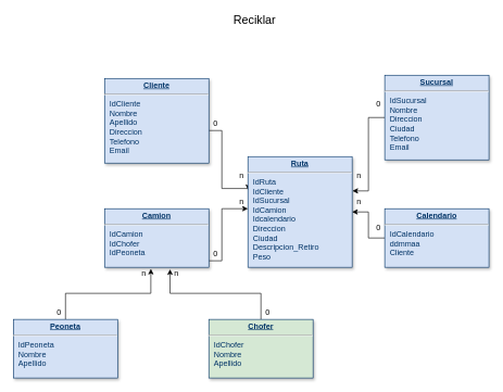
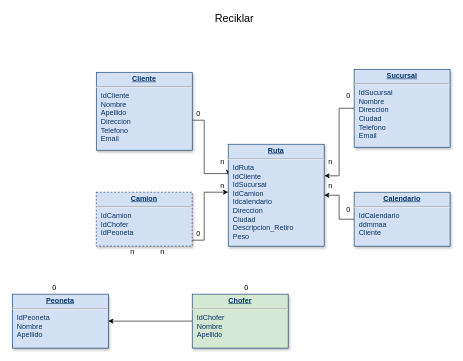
  <mxCell id="0" />
  <mxCell id="1" parent="0" />
  <mxCell id="2" style="edgeStyle=orthogonalEdgeStyle;rounded=0;orthogonalLoop=1;jettySize=auto;html=1;entryX=0.003;entryY=0.303;entryDx=0;entryDy=0;entryPerimeter=0;" parent="1" source="3" target="6" edge="1"><mxGeometry relative="1" as="geometry"><Array as="points"><mxPoint x="340" y="200" /><mxPoint x="340" y="289" /></Array></mxGeometry></mxCell>
  <mxCell id="3" value="&lt;p style=&quot;margin: 0px ; margin-top: 4px ; text-align: center ; text-decoration: underline&quot;&gt;&lt;b&gt;Cliente&lt;/b&gt;&lt;/p&gt;&lt;hr&gt;&lt;p style=&quot;margin: 0px ; margin-left: 8px&quot;&gt;IdCliente&lt;/p&gt;&lt;p style=&quot;margin: 0px ; margin-left: 8px&quot;&gt;Nombre&lt;/p&gt;&lt;p style=&quot;margin: 0px ; margin-left: 8px&quot;&gt;Apellido&lt;/p&gt;&lt;p style=&quot;margin: 0px ; margin-left: 8px&quot;&gt;Direccion&lt;/p&gt;&lt;p style=&quot;margin: 0px ; margin-left: 8px&quot;&gt;Telefono&lt;/p&gt;&lt;p style=&quot;margin: 0px ; margin-left: 8px&quot;&gt;Email&lt;/p&gt;&lt;p style=&quot;margin: 0px ; margin-left: 8px&quot;&gt;&lt;br&gt;&lt;/p&gt;&lt;p style=&quot;margin: 0px ; margin-left: 8px&quot;&gt;&lt;br&gt;&lt;/p&gt;" style="verticalAlign=top;align=left;overflow=fill;fontSize=12;fontFamily=Helvetica;html=1;strokeColor=#003366;shadow=1;fillColor=#D4E1F5;fontColor=#003366" parent="1" vertex="1"><mxGeometry x="160" y="120" width="160" height="130" as="geometry" /></mxCell>
  <mxCell id="4" style="edgeStyle=orthogonalEdgeStyle;rounded=0;orthogonalLoop=1;jettySize=auto;html=1;entryX=1.003;entryY=0.31;entryDx=0;entryDy=0;entryPerimeter=0;" parent="1" source="5" target="6" edge="1"><mxGeometry relative="1" as="geometry" /></mxCell>
  <mxCell id="5" value="&lt;p style=&quot;margin: 0px ; margin-top: 4px ; text-align: center ; text-decoration: underline&quot;&gt;&lt;b&gt;Sucursal&lt;/b&gt;&lt;/p&gt;&lt;hr&gt;&lt;p style=&quot;margin: 0px ; margin-left: 8px&quot;&gt;IdSucursal&lt;/p&gt;&lt;p style=&quot;margin: 0px ; margin-left: 8px&quot;&gt;&lt;span&gt;Nombre&lt;/span&gt;&lt;br&gt;&lt;/p&gt;&lt;p style=&quot;margin: 0px ; margin-left: 8px&quot;&gt;Direccion&lt;/p&gt;&lt;p style=&quot;margin: 0px ; margin-left: 8px&quot;&gt;&lt;span&gt;Ciudad&lt;/span&gt;&lt;/p&gt;&lt;p style=&quot;margin: 0px ; margin-left: 8px&quot;&gt;&lt;span&gt;Telefono&lt;/span&gt;&lt;/p&gt;&lt;p style=&quot;margin: 0px ; margin-left: 8px&quot;&gt;Email&lt;/p&gt;&lt;p style=&quot;margin: 0px ; margin-left: 8px&quot;&gt;&lt;br&gt;&lt;/p&gt;" style="verticalAlign=top;align=left;overflow=fill;fontSize=12;fontFamily=Helvetica;html=1;strokeColor=#003366;shadow=1;fillColor=#D4E1F5;fontColor=#003366" parent="1" vertex="1"><mxGeometry x="590" y="115" width="160" height="130" as="geometry" /></mxCell>
  <mxCell id="6" value="&lt;p style=&quot;margin: 0px ; margin-top: 4px ; text-align: center ; text-decoration: underline&quot;&gt;&lt;b&gt;Ruta&lt;/b&gt;&lt;/p&gt;&lt;hr&gt;&lt;p style=&quot;margin: 0px ; margin-left: 8px&quot;&gt;IdRuta&lt;/p&gt;&lt;p style=&quot;margin: 0px ; margin-left: 8px&quot;&gt;IdCliente&lt;/p&gt;&lt;p style=&quot;margin: 0px ; margin-left: 8px&quot;&gt;IdSucursal&lt;/p&gt;&lt;p style=&quot;margin: 0px ; margin-left: 8px&quot;&gt;IdCamion&lt;/p&gt;&lt;p style=&quot;margin: 0px ; margin-left: 8px&quot;&gt;Idcalendario&lt;/p&gt;&lt;p style=&quot;margin: 0px ; margin-left: 8px&quot;&gt;Direccion&lt;/p&gt;&lt;p style=&quot;margin: 0px ; margin-left: 8px&quot;&gt;Ciudad&lt;/p&gt;&lt;p style=&quot;margin: 0px ; margin-left: 8px&quot;&gt;Descripcion_Retiro&lt;/p&gt;&lt;p style=&quot;margin: 0px ; margin-left: 8px&quot;&gt;Peso&lt;/p&gt;" style="verticalAlign=top;align=left;overflow=fill;fontSize=12;fontFamily=Helvetica;html=1;strokeColor=#003366;shadow=1;fillColor=#D4E1F5;fontColor=#003366" parent="1" vertex="1"><mxGeometry x="380" y="240" width="160" height="170" as="geometry" /></mxCell>
  <mxCell id="7" value="" style="edgeStyle=orthogonalEdgeStyle;rounded=0;orthogonalLoop=1;jettySize=auto;html=1;" parent="1" source="8" target="6" edge="1"><mxGeometry relative="1" as="geometry"><Array as="points"><mxPoint x="340" y="400" /><mxPoint x="340" y="320" /></Array></mxGeometry></mxCell>
- <mxCell id="8" value="&lt;p style=&quot;margin: 0px ; margin-top: 4px ; text-align: center ; text-decoration: underline&quot;&gt;&lt;b&gt;Camion&lt;/b&gt;&lt;/p&gt;&lt;hr&gt;&lt;p style=&quot;margin: 0px ; margin-left: 8px&quot;&gt;IdCamion&lt;/p&gt;&lt;p style=&quot;margin: 0px ; margin-left: 8px&quot;&gt;IdChofer&lt;/p&gt;&lt;p style=&quot;margin: 0px ; margin-left: 8px&quot;&gt;IdPeoneta&lt;/p&gt;&lt;p style=&quot;margin: 0px ; margin-left: 8px&quot;&gt;&lt;br&gt;&lt;/p&gt;&lt;p style=&quot;margin: 0px ; margin-left: 8px&quot;&gt;&lt;br&gt;&lt;/p&gt;&lt;p style=&quot;margin: 0px ; margin-left: 8px&quot;&gt;&lt;br&gt;&lt;/p&gt;&lt;p style=&quot;margin: 0px ; margin-left: 8px&quot;&gt;&lt;br&gt;&lt;/p&gt;" style="verticalAlign=top;align=left;overflow=fill;fontSize=12;fontFamily=Helvetica;html=1;strokeColor=#003366;shadow=1;fillColor=#D4E1F5;fontColor=#003366" parent="1" vertex="1"><mxGeometry x="160" y="320" width="160" height="90" as="geometry" /></mxCell>
- <mxCell id="9" style="edgeStyle=orthogonalEdgeStyle;rounded=0;orthogonalLoop=1;jettySize=auto;html=1;entryX=0.628;entryY=1.034;entryDx=0;entryDy=0;entryPerimeter=0;" parent="1" source="10" target="8" edge="1"><mxGeometry relative="1" as="geometry" /></mxCell>
+ <mxCell id="8" value="&lt;p style=&quot;margin: 0px ; margin-top: 4px ; text-align: center ; text-decoration: underline&quot;&gt;&lt;b&gt;Camion&lt;/b&gt;&lt;/p&gt;&lt;hr&gt;&lt;p style=&quot;margin: 0px ; margin-left: 8px&quot;&gt;IdCamion&lt;/p&gt;&lt;p style=&quot;margin: 0px ; margin-left: 8px&quot;&gt;IdChofer&lt;/p&gt;&lt;p style=&quot;margin: 0px ; margin-left: 8px&quot;&gt;IdPeoneta&lt;/p&gt;&lt;p style=&quot;margin: 0px ; margin-left: 8px&quot;&gt;&lt;br&gt;&lt;/p&gt;&lt;p style=&quot;margin: 0px ; margin-left: 8px&quot;&gt;&lt;br&gt;&lt;/p&gt;&lt;p style=&quot;margin: 0px ; margin-left: 8px&quot;&gt;&lt;br&gt;&lt;/p&gt;&lt;p style=&quot;margin: 0px ; margin-left: 8px&quot;&gt;&lt;br&gt;&lt;/p&gt;" style="verticalAlign=top;align=left;overflow=fill;fontSize=12;fontFamily=Helvetica;html=1;strokeColor=#003366;shadow=1;fillColor=#D4E1F5;fontColor=#003366;dashed=1;" parent="1" vertex="1"><mxGeometry x="160" y="320" width="160" height="90" as="geometry" /></mxCell>
+ <mxCell id="9" style="edgeStyle=orthogonalEdgeStyle;rounded=0;orthogonalLoop=1;jettySize=auto;html=1;" parent="1" source="10" target="12" edge="1"><mxGeometry relative="1" as="geometry" /></mxCell>
  <mxCell id="10" value="&lt;p style=&quot;margin: 0px ; margin-top: 4px ; text-align: center ; text-decoration: underline&quot;&gt;&lt;b&gt;Chofer&lt;/b&gt;&lt;/p&gt;&lt;hr&gt;&lt;p style=&quot;margin: 0px ; margin-left: 8px&quot;&gt;IdChofer&lt;/p&gt;&lt;p style=&quot;margin: 0px ; margin-left: 8px&quot;&gt;Nombre&lt;/p&gt;&lt;p style=&quot;margin: 0px ; margin-left: 8px&quot;&gt;Apellido&lt;/p&gt;&lt;p style=&quot;margin: 0px ; margin-left: 8px&quot;&gt;&lt;br&gt;&lt;/p&gt;&lt;p style=&quot;margin: 0px ; margin-left: 8px&quot;&gt;&lt;br&gt;&lt;/p&gt;&lt;p style=&quot;margin: 0px ; margin-left: 8px&quot;&gt;&lt;br&gt;&lt;/p&gt;&lt;p style=&quot;margin: 0px ; margin-left: 8px&quot;&gt;&lt;br&gt;&lt;/p&gt;&lt;p style=&quot;margin: 0px ; margin-left: 8px&quot;&gt;&lt;br&gt;&lt;/p&gt;" style="verticalAlign=top;align=left;overflow=fill;fontSize=12;fontFamily=Helvetica;html=1;strokeColor=#003366;shadow=1;fillColor=#d5e8d4;fontColor=#003366;" parent="1" vertex="1"><mxGeometry x="320" y="490" width="160" height="90" as="geometry" /></mxCell>
- <mxCell id="11" style="edgeStyle=orthogonalEdgeStyle;rounded=0;orthogonalLoop=1;jettySize=auto;html=1;entryX=0.444;entryY=1.026;entryDx=0;entryDy=0;entryPerimeter=0;" parent="1" source="12" target="8" edge="1"><mxGeometry relative="1" as="geometry" /></mxCell>
  <mxCell id="12" value="&lt;p style=&quot;margin: 0px ; margin-top: 4px ; text-align: center ; text-decoration: underline&quot;&gt;&lt;b&gt;Peoneta&lt;/b&gt;&lt;/p&gt;&lt;hr&gt;&lt;p style=&quot;margin: 0px ; margin-left: 8px&quot;&gt;IdPeoneta&lt;/p&gt;&lt;p style=&quot;margin: 0px ; margin-left: 8px&quot;&gt;Nombre&lt;/p&gt;&lt;p style=&quot;margin: 0px ; margin-left: 8px&quot;&gt;Apellido&lt;/p&gt;&lt;p style=&quot;margin: 0px ; margin-left: 8px&quot;&gt;&lt;br&gt;&lt;/p&gt;&lt;p style=&quot;margin: 0px ; margin-left: 8px&quot;&gt;&lt;br&gt;&lt;/p&gt;&lt;p style=&quot;margin: 0px ; margin-left: 8px&quot;&gt;&lt;br&gt;&lt;/p&gt;&lt;p style=&quot;margin: 0px ; margin-left: 8px&quot;&gt;&lt;br&gt;&lt;/p&gt;" style="verticalAlign=top;align=left;overflow=fill;fontSize=12;fontFamily=Helvetica;html=1;strokeColor=#003366;shadow=1;fillColor=#D4E1F5;fontColor=#003366" parent="1" vertex="1"><mxGeometry x="20" y="490" width="160" height="90" as="geometry" /></mxCell>
  <mxCell id="13" style="edgeStyle=orthogonalEdgeStyle;rounded=0;orthogonalLoop=1;jettySize=auto;html=1;entryX=1;entryY=0.5;entryDx=0;entryDy=0;" parent="1" source="14" target="6" edge="1"><mxGeometry relative="1" as="geometry" /></mxCell>
  <mxCell id="14" value="&lt;p style=&quot;margin: 0px ; margin-top: 4px ; text-align: center ; text-decoration: underline&quot;&gt;&lt;b&gt;Calendario&lt;/b&gt;&lt;/p&gt;&lt;hr&gt;&lt;p style=&quot;margin: 0px ; margin-left: 8px&quot;&gt;IdCalendario&lt;/p&gt;&lt;p style=&quot;margin: 0px ; margin-left: 8px&quot;&gt;ddmmaa&lt;/p&gt;&lt;p style=&quot;margin: 0px ; margin-left: 8px&quot;&gt;Cliente&lt;/p&gt;&lt;p style=&quot;margin: 0px ; margin-left: 8px&quot;&gt;&lt;br&gt;&lt;/p&gt;&lt;p style=&quot;margin: 0px ; margin-left: 8px&quot;&gt;&lt;br&gt;&lt;/p&gt;" style="verticalAlign=top;align=left;overflow=fill;fontSize=12;fontFamily=Helvetica;html=1;strokeColor=#003366;shadow=1;fillColor=#D4E1F5;fontColor=#003366" parent="1" vertex="1"><mxGeometry x="590" y="320" width="160" height="90" as="geometry" /></mxCell>
  <mxCell id="15" value="&lt;font style=&quot;font-size: 18px&quot;&gt;Reciklar&lt;/font&gt;" style="text;html=1;align=center;verticalAlign=middle;resizable=0;points=[];autosize=1;" parent="1" vertex="1"><mxGeometry x="350" y="20" width="80" height="20" as="geometry" /></mxCell>
  <mxCell id="16" value="0" style="text;html=1;align=center;verticalAlign=middle;resizable=0;points=[];autosize=1;" parent="1" vertex="1"><mxGeometry x="320" y="180" width="20" height="20" as="geometry" /></mxCell>
  <mxCell id="17" value="n" style="text;html=1;align=center;verticalAlign=middle;resizable=0;points=[];autosize=1;" parent="1" vertex="1"><mxGeometry x="360" y="260" width="20" height="20" as="geometry" /></mxCell>
  <mxCell id="18" value="0" style="text;html=1;align=center;verticalAlign=middle;resizable=0;points=[];autosize=1;" parent="1" vertex="1"><mxGeometry x="570" y="150" width="20" height="20" as="geometry" /></mxCell>
  <mxCell id="19" value="n" style="text;html=1;align=center;verticalAlign=middle;resizable=0;points=[];autosize=1;" parent="1" vertex="1"><mxGeometry x="540" y="260" width="20" height="20" as="geometry" /></mxCell>
  <mxCell id="20" value="0" style="text;html=1;align=center;verticalAlign=middle;resizable=0;points=[];autosize=1;" parent="1" vertex="1"><mxGeometry x="570" y="340" width="20" height="20" as="geometry" /></mxCell>
  <mxCell id="21" value="n" style="text;html=1;align=center;verticalAlign=middle;resizable=0;points=[];autosize=1;" parent="1" vertex="1"><mxGeometry x="540" y="300" width="20" height="20" as="geometry" /></mxCell>
  <mxCell id="22" value="0" style="text;html=1;align=center;verticalAlign=middle;resizable=0;points=[];autosize=1;" parent="1" vertex="1"><mxGeometry x="320" y="380" width="20" height="20" as="geometry" /></mxCell>
  <mxCell id="23" value="n" style="text;html=1;align=center;verticalAlign=middle;resizable=0;points=[];autosize=1;" parent="1" vertex="1"><mxGeometry x="360" y="300" width="20" height="20" as="geometry" /></mxCell>
  <mxCell id="24" value="0" style="text;html=1;align=center;verticalAlign=middle;resizable=0;points=[];autosize=1;" parent="1" vertex="1"><mxGeometry x="400" y="470" width="20" height="20" as="geometry" /></mxCell>
  <mxCell id="25" value="n" style="text;html=1;align=center;verticalAlign=middle;resizable=0;points=[];autosize=1;" parent="1" vertex="1"><mxGeometry x="260" y="410" width="20" height="20" as="geometry" /></mxCell>
  <mxCell id="26" value="0" style="text;html=1;align=center;verticalAlign=middle;resizable=0;points=[];autosize=1;" parent="1" vertex="1"><mxGeometry x="80" y="470" width="20" height="20" as="geometry" /></mxCell>
  <mxCell id="27" value="n" style="text;html=1;align=center;verticalAlign=middle;resizable=0;points=[];autosize=1;" parent="1" vertex="1"><mxGeometry x="210" y="410" width="20" height="20" as="geometry" /></mxCell>
